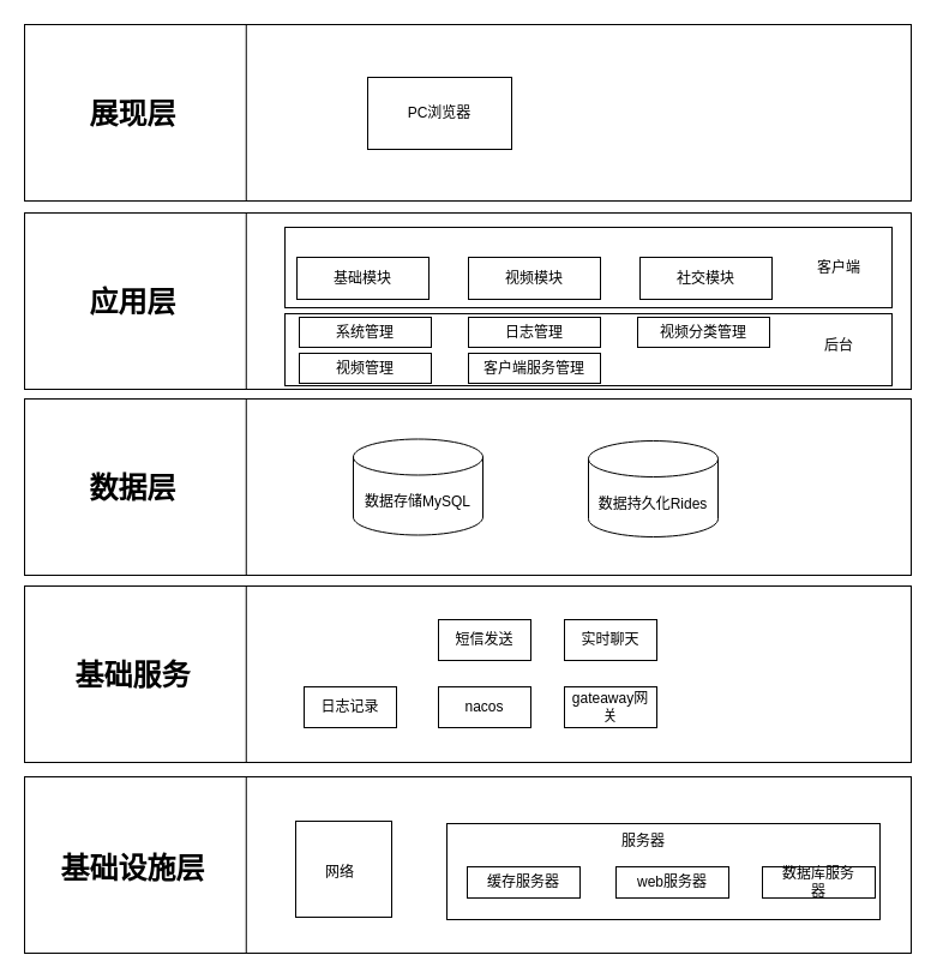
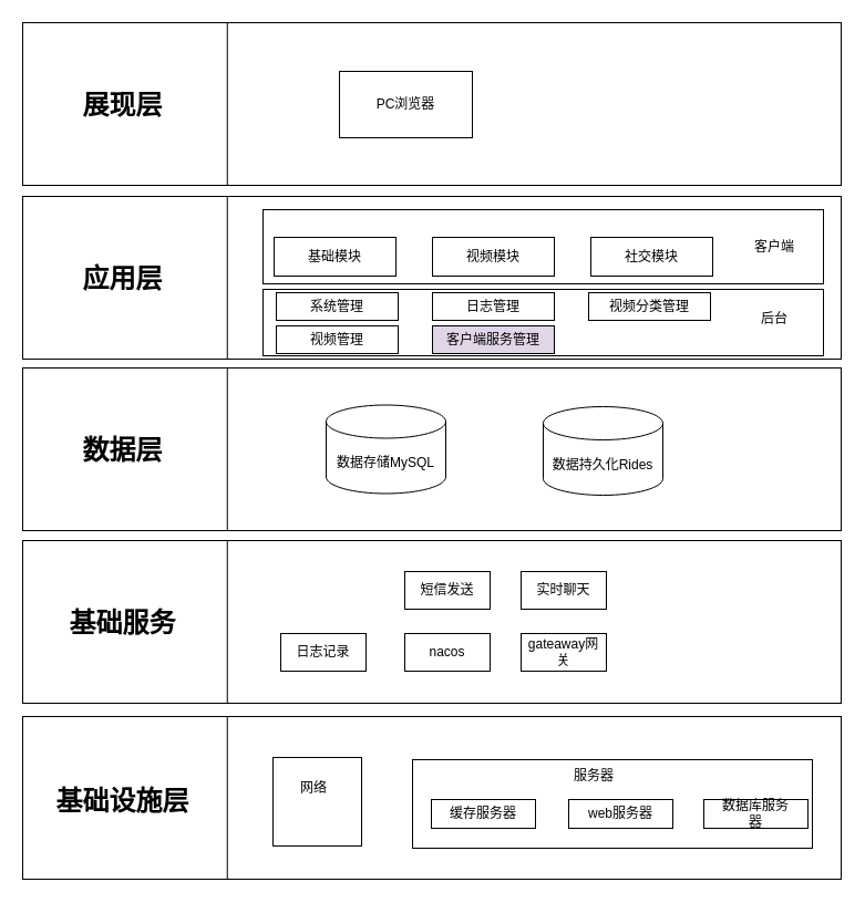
  <mxCell id="0" />
  <mxCell id="1" parent="0" />
  <mxCell id="2" value="" style="group" vertex="1" connectable="0" parent="1"><mxGeometry x="20" y="177" width="739" height="155" as="geometry" /></mxCell>
  <mxCell id="3" value="" style="rounded=0;whiteSpace=wrap;html=1;" vertex="1" parent="2"><mxGeometry width="739" height="147" as="geometry" /></mxCell>
  <mxCell id="4" value="" style="endArrow=none;html=1;rounded=0;entryX=0.25;entryY=0;entryDx=0;entryDy=0;exitX=0.25;exitY=1;exitDx=0;exitDy=0;" edge="1" parent="2" source="3" target="3"><mxGeometry width="50" height="50" relative="1" as="geometry"><mxPoint x="332" y="199" as="sourcePoint" /><mxPoint x="382" y="149" as="targetPoint" /></mxGeometry></mxCell>
  <mxCell id="5" value="应用层" style="text;strokeColor=none;fillColor=none;html=1;fontSize=24;fontStyle=1;verticalAlign=middle;align=center;" vertex="1" parent="2"><mxGeometry x="27" y="44" width="126" height="62" as="geometry" /></mxCell>
  <mxCell id="6" value="" style="rounded=0;whiteSpace=wrap;html=1;" vertex="1" parent="2"><mxGeometry x="217" y="12" width="506" height="67" as="geometry" /></mxCell>
  <mxCell id="7" value="基础模块" style="rounded=0;whiteSpace=wrap;html=1;" vertex="1" parent="2"><mxGeometry x="227" y="37" width="110" height="35" as="geometry" /></mxCell>
  <mxCell id="8" value="社交模块" style="rounded=0;whiteSpace=wrap;html=1;" vertex="1" parent="2"><mxGeometry x="513" y="37" width="110" height="35" as="geometry" /></mxCell>
  <mxCell id="9" value="视频模块" style="rounded=0;whiteSpace=wrap;html=1;" vertex="1" parent="2"><mxGeometry x="370" y="37" width="110" height="35" as="geometry" /></mxCell>
  <mxCell id="10" value="客户端" style="text;html=1;strokeColor=none;fillColor=none;align=center;verticalAlign=middle;whiteSpace=wrap;rounded=0;" vertex="1" parent="2"><mxGeometry x="649" y="30.5" width="60" height="30" as="geometry" /></mxCell>
  <mxCell id="11" value="" style="rounded=0;whiteSpace=wrap;html=1;" vertex="1" parent="2"><mxGeometry x="217" y="84" width="506" height="60" as="geometry" /></mxCell>
  <mxCell id="12" value="系统管理" style="rounded=0;whiteSpace=wrap;html=1;" vertex="1" parent="2"><mxGeometry x="229" y="87" width="110" height="25" as="geometry" /></mxCell>
  <mxCell id="13" value="日志管理" style="rounded=0;whiteSpace=wrap;html=1;" vertex="1" parent="2"><mxGeometry x="370" y="87" width="110" height="25" as="geometry" /></mxCell>
  <mxCell id="14" value="视频分类管理" style="rounded=0;whiteSpace=wrap;html=1;" vertex="1" parent="2"><mxGeometry x="511" y="87" width="110" height="25" as="geometry" /></mxCell>
  <mxCell id="15" value="视频管理" style="rounded=0;whiteSpace=wrap;html=1;" vertex="1" parent="2"><mxGeometry x="229" y="117" width="110" height="25" as="geometry" /></mxCell>
- <mxCell id="16" value="客户端服务管理" style="rounded=0;whiteSpace=wrap;html=1;" vertex="1" parent="2"><mxGeometry x="370" y="117" width="110" height="25" as="geometry" /></mxCell>
+ <mxCell id="16" value="客户端服务管理" style="rounded=0;whiteSpace=wrap;html=1;fillColor=#e1d5e7;" vertex="1" parent="2"><mxGeometry x="370" y="117" width="110" height="25" as="geometry" /></mxCell>
  <mxCell id="17" value="后台" style="text;html=1;strokeColor=none;fillColor=none;align=center;verticalAlign=middle;whiteSpace=wrap;rounded=0;" vertex="1" parent="2"><mxGeometry x="649" y="96" width="60" height="30" as="geometry" /></mxCell>
  <mxCell id="18" value="" style="group" vertex="1" connectable="0" parent="1"><mxGeometry x="20" y="332" width="739" height="147" as="geometry" /></mxCell>
  <mxCell id="19" value="" style="rounded=0;whiteSpace=wrap;html=1;" vertex="1" parent="18"><mxGeometry width="739" height="147" as="geometry" /></mxCell>
  <mxCell id="20" value="" style="endArrow=none;html=1;rounded=0;entryX=0.25;entryY=0;entryDx=0;entryDy=0;exitX=0.25;exitY=1;exitDx=0;exitDy=0;" edge="1" parent="18" source="19" target="19"><mxGeometry width="50" height="50" relative="1" as="geometry"><mxPoint x="332" y="199" as="sourcePoint" /><mxPoint x="382" y="149" as="targetPoint" /></mxGeometry></mxCell>
  <mxCell id="21" value="数据层" style="text;strokeColor=none;fillColor=none;html=1;fontSize=24;fontStyle=1;verticalAlign=middle;align=center;" vertex="1" parent="18"><mxGeometry x="27" y="44" width="126" height="62" as="geometry" /></mxCell>
  <mxCell id="22" value="数据存储MySQL" style="shape=cylinder3;whiteSpace=wrap;html=1;boundedLbl=1;backgroundOutline=1;size=15;" vertex="1" parent="18"><mxGeometry x="274" y="33.5" width="108" height="80" as="geometry" /></mxCell>
  <mxCell id="23" value="数据持久化Rides" style="shape=cylinder3;whiteSpace=wrap;html=1;boundedLbl=1;backgroundOutline=1;size=15;" vertex="1" parent="18"><mxGeometry x="470" y="35" width="108" height="80" as="geometry" /></mxCell>
  <mxCell id="24" value="" style="group" vertex="1" connectable="0" parent="1"><mxGeometry x="20" y="20" width="739" height="147" as="geometry" /></mxCell>
  <mxCell id="25" value="" style="rounded=0;whiteSpace=wrap;html=1;" vertex="1" parent="24"><mxGeometry width="739" height="147" as="geometry" /></mxCell>
  <mxCell id="26" value="" style="endArrow=none;html=1;rounded=0;entryX=0.25;entryY=0;entryDx=0;entryDy=0;exitX=0.25;exitY=1;exitDx=0;exitDy=0;" edge="1" parent="24" source="25" target="25"><mxGeometry width="50" height="50" relative="1" as="geometry"><mxPoint x="332" y="199" as="sourcePoint" /><mxPoint x="382" y="149" as="targetPoint" /></mxGeometry></mxCell>
  <mxCell id="27" value="展现层" style="text;strokeColor=none;fillColor=none;html=1;fontSize=24;fontStyle=1;verticalAlign=middle;align=center;" vertex="1" parent="24"><mxGeometry x="27" y="44" width="126" height="62" as="geometry" /></mxCell>
  <mxCell id="28" value="PC浏览器" style="rounded=0;whiteSpace=wrap;html=1;" vertex="1" parent="24"><mxGeometry x="286" y="44" width="120" height="60" as="geometry" /></mxCell>
  <mxCell id="29" value="" style="group" vertex="1" connectable="0" parent="1"><mxGeometry x="20" y="647" width="739" height="147" as="geometry" /></mxCell>
  <mxCell id="30" value="" style="rounded=0;whiteSpace=wrap;html=1;" vertex="1" parent="29"><mxGeometry width="739" height="147" as="geometry" /></mxCell>
  <mxCell id="31" value="" style="endArrow=none;html=1;rounded=0;entryX=0.25;entryY=0;entryDx=0;entryDy=0;exitX=0.25;exitY=1;exitDx=0;exitDy=0;" edge="1" parent="29" source="30" target="30"><mxGeometry width="50" height="50" relative="1" as="geometry"><mxPoint x="332" y="201" as="sourcePoint" /><mxPoint x="382" y="151" as="targetPoint" /></mxGeometry></mxCell>
  <mxCell id="32" value="基础设施层" style="text;strokeColor=none;fillColor=none;html=1;fontSize=24;fontStyle=1;verticalAlign=middle;align=center;" vertex="1" parent="29"><mxGeometry x="27" y="46" width="126" height="62" as="geometry" /></mxCell>
  <mxCell id="33" value="" style="whiteSpace=wrap;html=1;aspect=fixed;" vertex="1" parent="29"><mxGeometry x="226" y="37" width="80" height="80" as="geometry" /></mxCell>
- <mxCell id="34" value="网络" style="text;html=1;strokeColor=none;fillColor=none;align=center;verticalAlign=middle;whiteSpace=wrap;rounded=0;" vertex="1" parent="29"><mxGeometry x="233" y="65" width="60" height="30" as="geometry" /></mxCell>
+ <mxCell id="34" value="网络" style="text;html=1;strokeColor=none;fillColor=none;align=center;verticalAlign=middle;whiteSpace=wrap;rounded=0;" vertex="1" parent="29"><mxGeometry x="233" y="50" width="60" height="30" as="geometry" /></mxCell>
  <mxCell id="35" value="" style="rounded=0;whiteSpace=wrap;html=1;" vertex="1" parent="29"><mxGeometry x="352" y="39" width="361" height="80" as="geometry" /></mxCell>
  <mxCell id="36" value="" style="group" vertex="1" connectable="0" parent="29"><mxGeometry x="369" y="73" width="94" height="30" as="geometry" /></mxCell>
  <mxCell id="37" value="" style="rounded=0;whiteSpace=wrap;html=1;" vertex="1" parent="36"><mxGeometry y="2" width="94" height="26" as="geometry" /></mxCell>
  <mxCell id="38" value="缓存服务器" style="text;html=1;strokeColor=none;fillColor=none;align=center;verticalAlign=middle;whiteSpace=wrap;rounded=0;" vertex="1" parent="36"><mxGeometry x="13" width="68" height="30" as="geometry" /></mxCell>
  <mxCell id="39" value="" style="group" vertex="1" connectable="0" parent="29"><mxGeometry x="493" y="73" width="220" height="52" as="geometry" /></mxCell>
  <mxCell id="40" value="" style="rounded=0;whiteSpace=wrap;html=1;" vertex="1" parent="39"><mxGeometry y="2" width="94" height="26" as="geometry" /></mxCell>
  <mxCell id="41" value="web服务器" style="text;html=1;strokeColor=none;fillColor=none;align=center;verticalAlign=middle;whiteSpace=wrap;rounded=0;" vertex="1" parent="39"><mxGeometry x="13" width="68" height="30" as="geometry" /></mxCell>
  <mxCell id="42" value="" style="group" vertex="1" connectable="0" parent="29"><mxGeometry x="615" y="73" width="94" height="30" as="geometry" /></mxCell>
  <mxCell id="43" value="" style="rounded=0;whiteSpace=wrap;html=1;" vertex="1" parent="42"><mxGeometry y="2" width="94" height="26" as="geometry" /></mxCell>
  <mxCell id="44" value="数据库服务器" style="text;html=1;strokeColor=none;fillColor=none;align=center;verticalAlign=middle;whiteSpace=wrap;rounded=0;" vertex="1" parent="42"><mxGeometry x="13" width="68" height="30" as="geometry" /></mxCell>
  <mxCell id="45" value="服务器" style="text;html=1;strokeColor=none;fillColor=none;align=center;verticalAlign=middle;whiteSpace=wrap;rounded=0;" vertex="1" parent="29"><mxGeometry x="486" y="39" width="60" height="30" as="geometry" /></mxCell>
  <mxCell id="46" value="" style="rounded=0;whiteSpace=wrap;html=1;" vertex="1" parent="1"><mxGeometry x="20" y="488" width="739" height="147" as="geometry" /></mxCell>
  <mxCell id="47" value="" style="endArrow=none;html=1;rounded=0;entryX=0.25;entryY=0;entryDx=0;entryDy=0;exitX=0.25;exitY=1;exitDx=0;exitDy=0;" edge="1" parent="1" source="46" target="46"><mxGeometry width="50" height="50" relative="1" as="geometry"><mxPoint x="352" y="687" as="sourcePoint" /><mxPoint x="402" y="637" as="targetPoint" /></mxGeometry></mxCell>
  <mxCell id="48" value="基础服务" style="text;strokeColor=none;fillColor=none;html=1;fontSize=24;fontStyle=1;verticalAlign=middle;align=center;" vertex="1" parent="1"><mxGeometry x="47" y="532" width="126" height="62" as="geometry" /></mxCell>
  <mxCell id="49" value="短信发送" style="rounded=0;whiteSpace=wrap;html=1;" vertex="1" parent="1"><mxGeometry x="365" y="516" width="77" height="34" as="geometry" /></mxCell>
  <mxCell id="50" value="实时聊天" style="rounded=0;whiteSpace=wrap;html=1;" vertex="1" parent="1"><mxGeometry x="470" y="516" width="77" height="34" as="geometry" /></mxCell>
  <mxCell id="51" value="日志记录" style="rounded=0;whiteSpace=wrap;html=1;" vertex="1" parent="1"><mxGeometry x="253" y="572" width="77" height="34" as="geometry" /></mxCell>
  <mxCell id="52" value="gateaway网关" style="rounded=0;whiteSpace=wrap;html=1;" vertex="1" parent="1"><mxGeometry x="470" y="572" width="77" height="34" as="geometry" /></mxCell>
  <mxCell id="53" value="nacos" style="rounded=0;whiteSpace=wrap;html=1;" vertex="1" parent="1"><mxGeometry x="365" y="572" width="77" height="34" as="geometry" /></mxCell>
